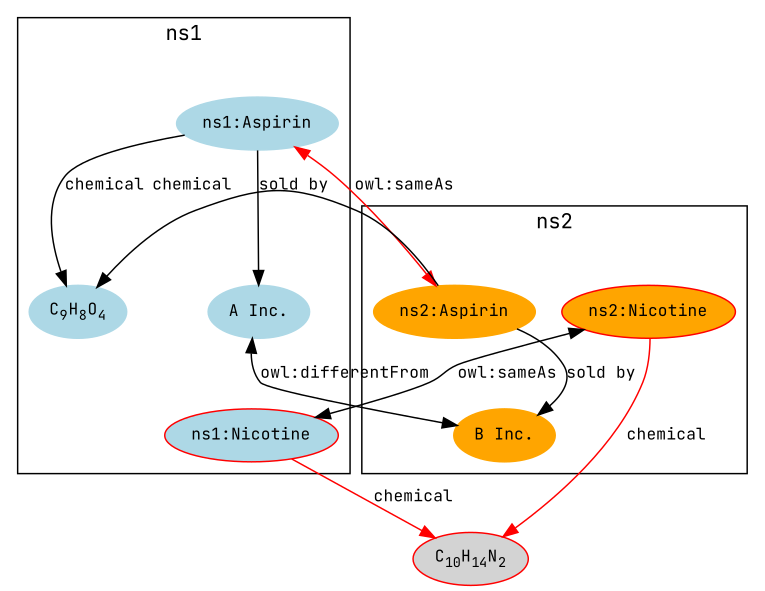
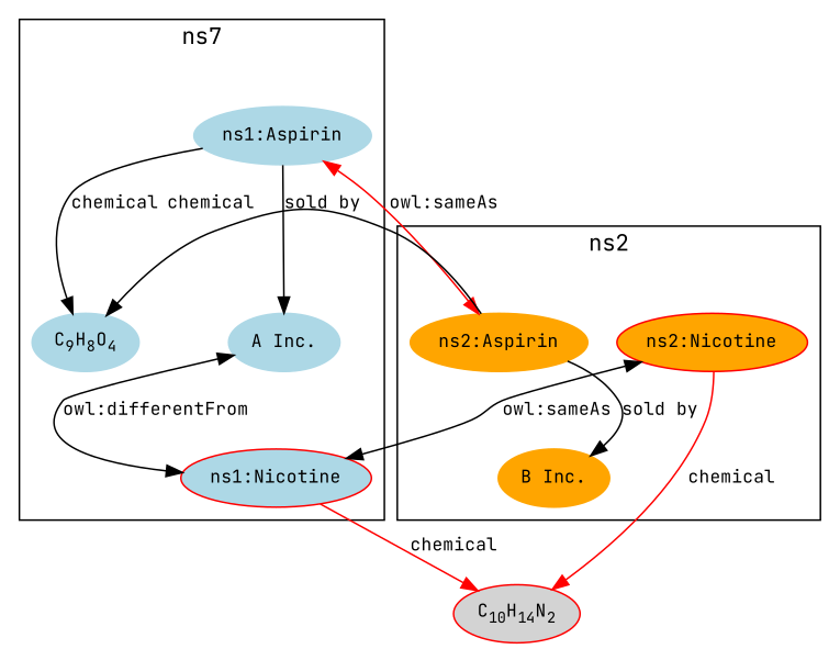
  digraph {
    fontname="JetBrains Mono"
    rankdir=TB
    node [color=lightblue fontname="JetBrains Mono" fontsize=11.0 style=filled]
    edge [fontname="JetBrains Mono" fontsize=11.0]
    n1 [label=<C<SUB>9</SUB>H<SUB>8</SUB>O<SUB>4</SUB>>]
    n2 [label=<ns1:Aspirin>]
    n3 [label=<A Inc.>]
    n4 [color=red fillcolor=lightblue label=<ns1:Nicotine>]
    n5 [color=orange label=<ns2:Aspirin>]
    n6 [color=orange label=<B Inc.>]
    n7 [color=red fillcolor=orange label=<ns2:Nicotine>]
    n8 [color=red fillcolor=lightgrey label=<C<SUB>10</SUB>H<SUB>14</SUB>N<SUB>2</SUB>>]
    subgraph cluster_1 {
-     label=ns1
+     label=ns7
      n1
      n2
      n3
      n4
    }
    subgraph cluster_2 {
      label=ns2
      n5
      n6
      n7
    }
    n2 -> n1 [label=<chemical>]
    n2 -> n3 [label=<sold by>]
    n2 -> n5 [color=red dir=both label=<owl:sameAs>]
-   n3 -> n6 [dir=both label=<owl:differentFrom>]
+   n3 -> n4 [dir=both label=<owl:differentFrom>]
    n4 -> n7 [color=black dir=both label=<owl:sameAs>]
    n4 -> n8 [color=red label=<chemical>]
    n5 -> n1 [label=<chemical>]
    n5 -> n6 [label=<sold by>]
    n7 -> n8 [color=red label=<chemical>]
  }
